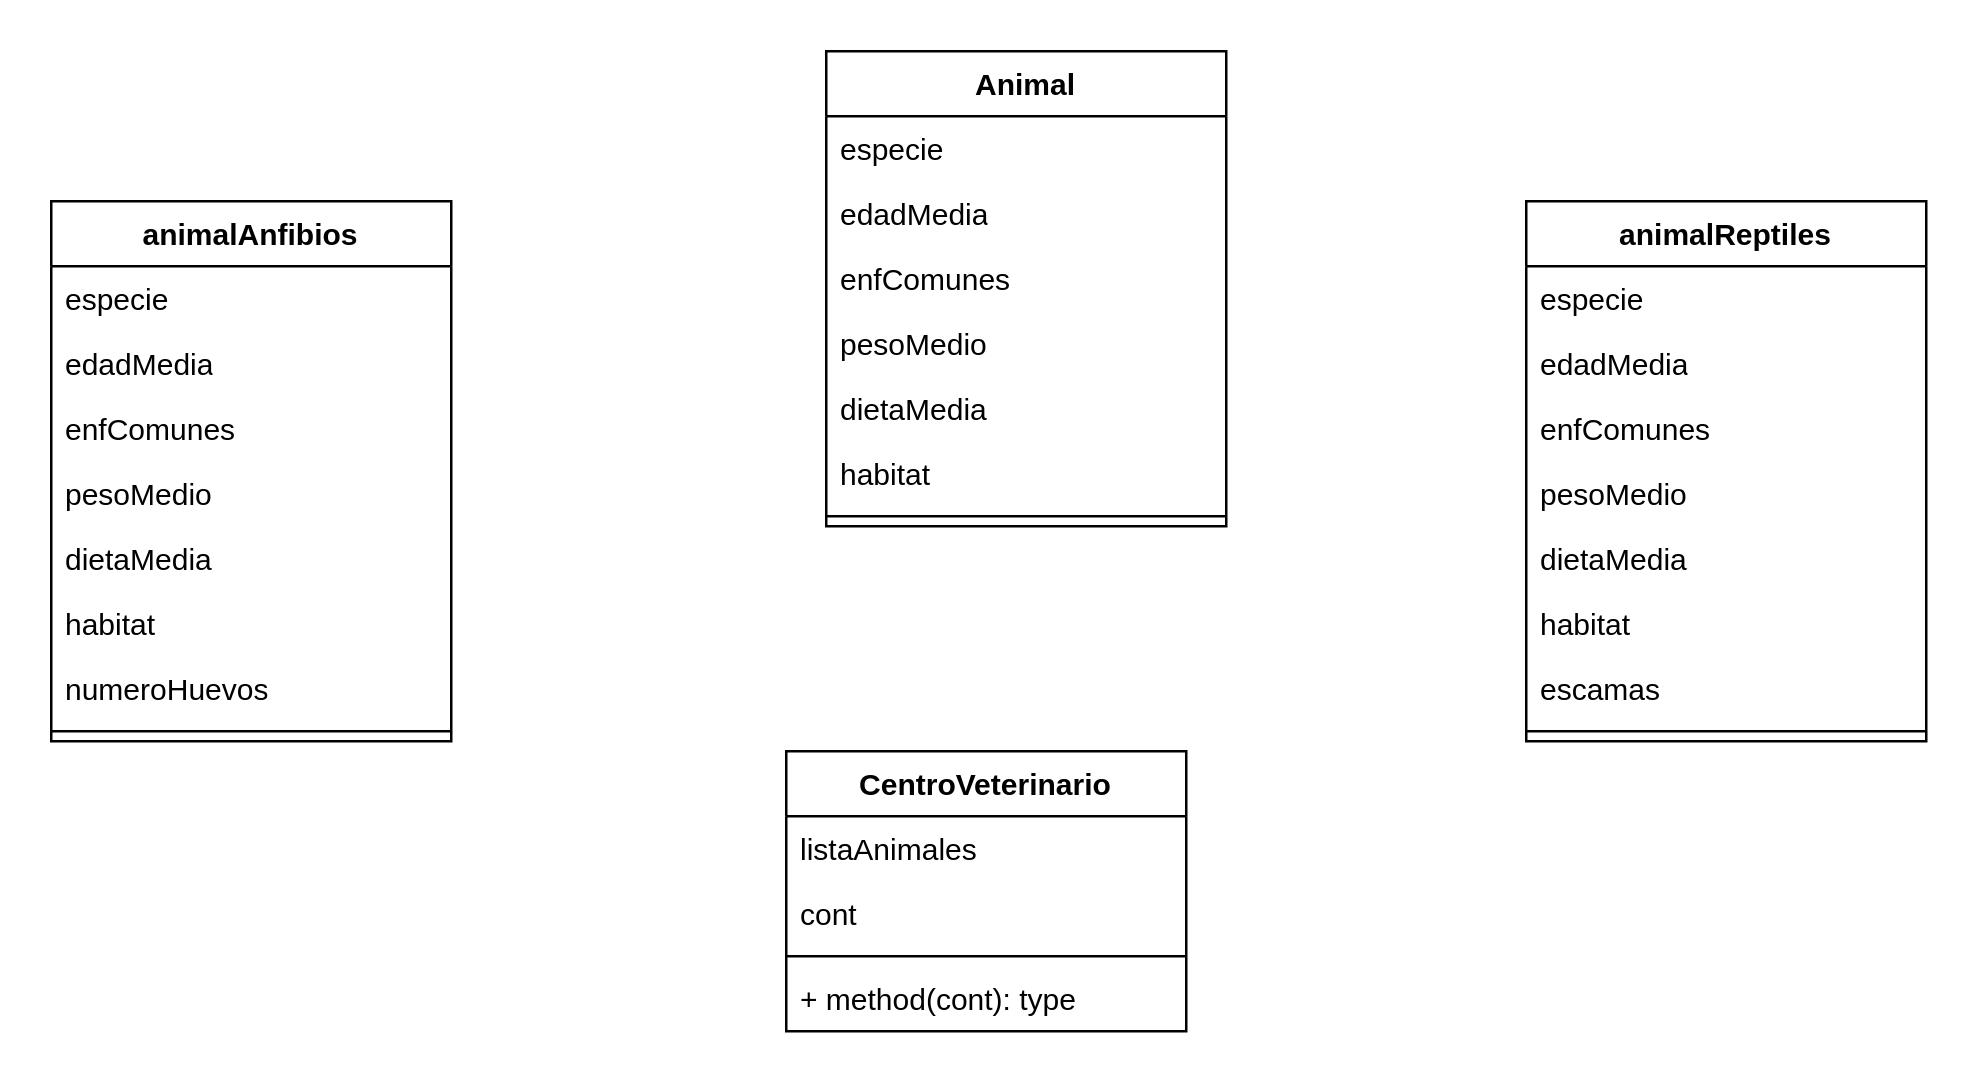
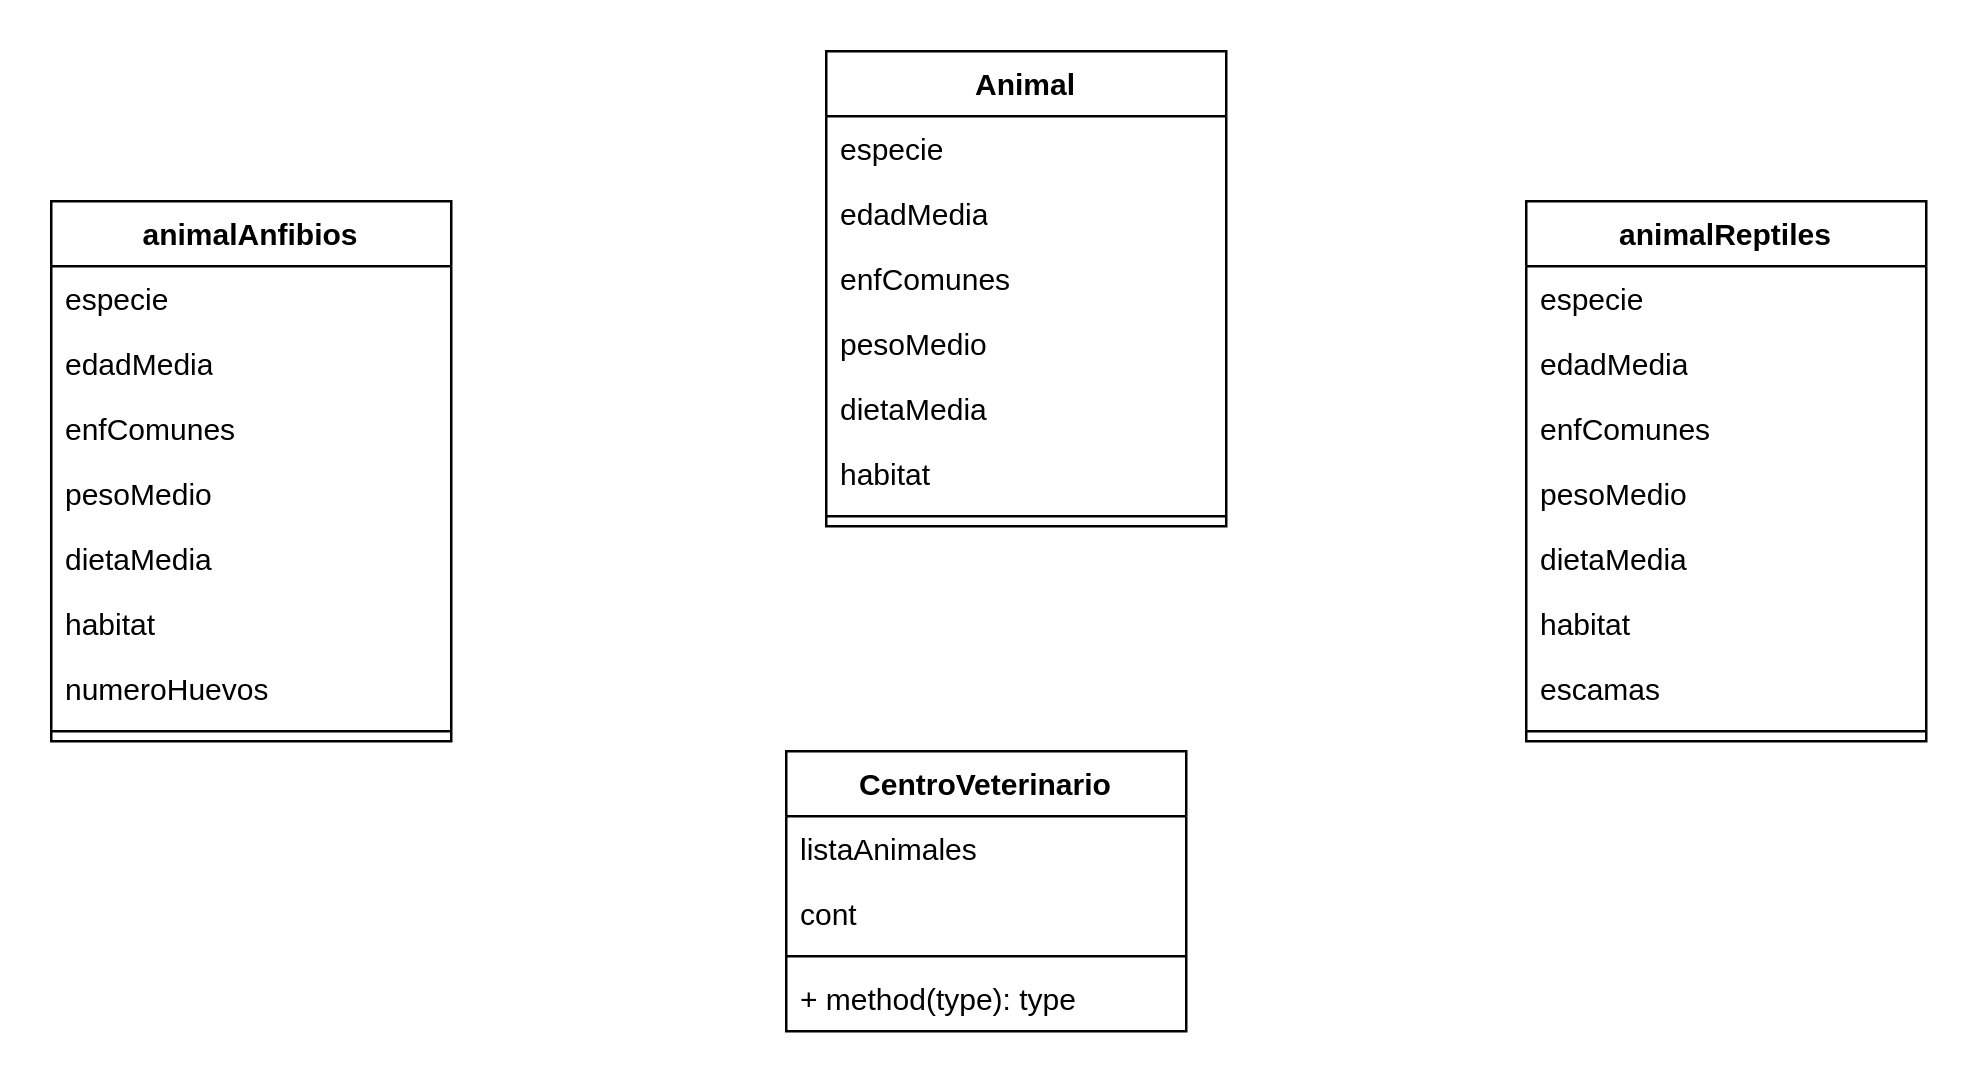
  <mxCell id="0" />
  <mxCell id="1" parent="0" />
  <mxCell id="2" value="Animal" style="swimlane;fontStyle=1;align=center;verticalAlign=top;childLayout=stackLayout;horizontal=1;startSize=26;horizontalStack=0;resizeParent=1;resizeParentMax=0;resizeLast=0;collapsible=1;marginBottom=0;whiteSpace=wrap;html=1;" vertex="1" parent="1"><mxGeometry x="330" y="20" width="160" height="190" as="geometry" /></mxCell>
  <mxCell id="3" value="especie&lt;div&gt;&lt;br&gt;&lt;/div&gt;" style="text;strokeColor=none;fillColor=none;align=left;verticalAlign=top;spacingLeft=4;spacingRight=4;overflow=hidden;rotatable=0;points=[[0,0.5],[1,0.5]];portConstraint=eastwest;whiteSpace=wrap;html=1;" vertex="1" parent="2"><mxGeometry y="26" width="160" height="26" as="geometry" /></mxCell>
  <mxCell id="4" value="edadMedia" style="text;strokeColor=none;fillColor=none;align=left;verticalAlign=top;spacingLeft=4;spacingRight=4;overflow=hidden;rotatable=0;points=[[0,0.5],[1,0.5]];portConstraint=eastwest;whiteSpace=wrap;html=1;" vertex="1" parent="2"><mxGeometry y="52" width="160" height="26" as="geometry" /></mxCell>
  <mxCell id="5" value="enfComunes" style="text;strokeColor=none;fillColor=none;align=left;verticalAlign=top;spacingLeft=4;spacingRight=4;overflow=hidden;rotatable=0;points=[[0,0.5],[1,0.5]];portConstraint=eastwest;whiteSpace=wrap;html=1;" vertex="1" parent="2"><mxGeometry y="78" width="160" height="26" as="geometry" /></mxCell>
  <mxCell id="6" value="pesoMedio" style="text;strokeColor=none;fillColor=none;align=left;verticalAlign=top;spacingLeft=4;spacingRight=4;overflow=hidden;rotatable=0;points=[[0,0.5],[1,0.5]];portConstraint=eastwest;whiteSpace=wrap;html=1;" vertex="1" parent="2"><mxGeometry y="104" width="160" height="26" as="geometry" /></mxCell>
  <mxCell id="7" value="dietaMedia" style="text;strokeColor=none;fillColor=none;align=left;verticalAlign=top;spacingLeft=4;spacingRight=4;overflow=hidden;rotatable=0;points=[[0,0.5],[1,0.5]];portConstraint=eastwest;whiteSpace=wrap;html=1;" vertex="1" parent="2"><mxGeometry y="130" width="160" height="26" as="geometry" /></mxCell>
  <mxCell id="8" value="habitat" style="text;strokeColor=none;fillColor=none;align=left;verticalAlign=top;spacingLeft=4;spacingRight=4;overflow=hidden;rotatable=0;points=[[0,0.5],[1,0.5]];portConstraint=eastwest;whiteSpace=wrap;html=1;" vertex="1" parent="2"><mxGeometry y="156" width="160" height="26" as="geometry" /></mxCell>
  <mxCell id="9" value="" style="line;strokeWidth=1;fillColor=none;align=left;verticalAlign=middle;spacingTop=-1;spacingLeft=3;spacingRight=3;rotatable=0;labelPosition=right;points=[];portConstraint=eastwest;strokeColor=inherit;" vertex="1" parent="2"><mxGeometry y="182" width="160" height="8" as="geometry" /></mxCell>
  <mxCell id="10" value="animalAnfibios" style="swimlane;fontStyle=1;align=center;verticalAlign=top;childLayout=stackLayout;horizontal=1;startSize=26;horizontalStack=0;resizeParent=1;resizeParentMax=0;resizeLast=0;collapsible=1;marginBottom=0;whiteSpace=wrap;html=1;" vertex="1" parent="1"><mxGeometry x="20" y="80" width="160" height="216" as="geometry" /></mxCell>
  <mxCell id="11" value="especie&lt;div&gt;&lt;br&gt;&lt;/div&gt;" style="text;strokeColor=none;fillColor=none;align=left;verticalAlign=top;spacingLeft=4;spacingRight=4;overflow=hidden;rotatable=0;points=[[0,0.5],[1,0.5]];portConstraint=eastwest;whiteSpace=wrap;html=1;" vertex="1" parent="10"><mxGeometry y="26" width="160" height="26" as="geometry" /></mxCell>
  <mxCell id="12" value="edadMedia" style="text;strokeColor=none;fillColor=none;align=left;verticalAlign=top;spacingLeft=4;spacingRight=4;overflow=hidden;rotatable=0;points=[[0,0.5],[1,0.5]];portConstraint=eastwest;whiteSpace=wrap;html=1;" vertex="1" parent="10"><mxGeometry y="52" width="160" height="26" as="geometry" /></mxCell>
  <mxCell id="13" value="enfComunes" style="text;strokeColor=none;fillColor=none;align=left;verticalAlign=top;spacingLeft=4;spacingRight=4;overflow=hidden;rotatable=0;points=[[0,0.5],[1,0.5]];portConstraint=eastwest;whiteSpace=wrap;html=1;" vertex="1" parent="10"><mxGeometry y="78" width="160" height="26" as="geometry" /></mxCell>
  <mxCell id="14" value="pesoMedio" style="text;strokeColor=none;fillColor=none;align=left;verticalAlign=top;spacingLeft=4;spacingRight=4;overflow=hidden;rotatable=0;points=[[0,0.5],[1,0.5]];portConstraint=eastwest;whiteSpace=wrap;html=1;" vertex="1" parent="10"><mxGeometry y="104" width="160" height="26" as="geometry" /></mxCell>
  <mxCell id="15" value="dietaMedia" style="text;strokeColor=none;fillColor=none;align=left;verticalAlign=top;spacingLeft=4;spacingRight=4;overflow=hidden;rotatable=0;points=[[0,0.5],[1,0.5]];portConstraint=eastwest;whiteSpace=wrap;html=1;" vertex="1" parent="10"><mxGeometry y="130" width="160" height="26" as="geometry" /></mxCell>
  <mxCell id="16" value="habitat" style="text;strokeColor=none;fillColor=none;align=left;verticalAlign=top;spacingLeft=4;spacingRight=4;overflow=hidden;rotatable=0;points=[[0,0.5],[1,0.5]];portConstraint=eastwest;whiteSpace=wrap;html=1;" vertex="1" parent="10"><mxGeometry y="156" width="160" height="26" as="geometry" /></mxCell>
  <mxCell id="17" value="numeroHuevos" style="text;strokeColor=none;fillColor=none;align=left;verticalAlign=top;spacingLeft=4;spacingRight=4;overflow=hidden;rotatable=0;points=[[0,0.5],[1,0.5]];portConstraint=eastwest;whiteSpace=wrap;html=1;" vertex="1" parent="10"><mxGeometry y="182" width="160" height="26" as="geometry" /></mxCell>
  <mxCell id="18" value="" style="line;strokeWidth=1;fillColor=none;align=left;verticalAlign=middle;spacingTop=-1;spacingLeft=3;spacingRight=3;rotatable=0;labelPosition=right;points=[];portConstraint=eastwest;strokeColor=inherit;" vertex="1" parent="10"><mxGeometry y="208" width="160" height="8" as="geometry" /></mxCell>
  <mxCell id="19" value="animalReptiles" style="swimlane;fontStyle=1;align=center;verticalAlign=top;childLayout=stackLayout;horizontal=1;startSize=26;horizontalStack=0;resizeParent=1;resizeParentMax=0;resizeLast=0;collapsible=1;marginBottom=0;whiteSpace=wrap;html=1;" vertex="1" parent="1"><mxGeometry x="610" y="80" width="160" height="216" as="geometry" /></mxCell>
  <mxCell id="20" value="especie&lt;div&gt;&lt;br&gt;&lt;/div&gt;" style="text;strokeColor=none;fillColor=none;align=left;verticalAlign=top;spacingLeft=4;spacingRight=4;overflow=hidden;rotatable=0;points=[[0,0.5],[1,0.5]];portConstraint=eastwest;whiteSpace=wrap;html=1;" vertex="1" parent="19"><mxGeometry y="26" width="160" height="26" as="geometry" /></mxCell>
  <mxCell id="21" value="edadMedia" style="text;strokeColor=none;fillColor=none;align=left;verticalAlign=top;spacingLeft=4;spacingRight=4;overflow=hidden;rotatable=0;points=[[0,0.5],[1,0.5]];portConstraint=eastwest;whiteSpace=wrap;html=1;" vertex="1" parent="19"><mxGeometry y="52" width="160" height="26" as="geometry" /></mxCell>
  <mxCell id="22" value="enfComunes" style="text;strokeColor=none;fillColor=none;align=left;verticalAlign=top;spacingLeft=4;spacingRight=4;overflow=hidden;rotatable=0;points=[[0,0.5],[1,0.5]];portConstraint=eastwest;whiteSpace=wrap;html=1;" vertex="1" parent="19"><mxGeometry y="78" width="160" height="26" as="geometry" /></mxCell>
  <mxCell id="23" value="pesoMedio" style="text;strokeColor=none;fillColor=none;align=left;verticalAlign=top;spacingLeft=4;spacingRight=4;overflow=hidden;rotatable=0;points=[[0,0.5],[1,0.5]];portConstraint=eastwest;whiteSpace=wrap;html=1;" vertex="1" parent="19"><mxGeometry y="104" width="160" height="26" as="geometry" /></mxCell>
  <mxCell id="24" value="dietaMedia" style="text;strokeColor=none;fillColor=none;align=left;verticalAlign=top;spacingLeft=4;spacingRight=4;overflow=hidden;rotatable=0;points=[[0,0.5],[1,0.5]];portConstraint=eastwest;whiteSpace=wrap;html=1;" vertex="1" parent="19"><mxGeometry y="130" width="160" height="26" as="geometry" /></mxCell>
  <mxCell id="25" value="habitat" style="text;strokeColor=none;fillColor=none;align=left;verticalAlign=top;spacingLeft=4;spacingRight=4;overflow=hidden;rotatable=0;points=[[0,0.5],[1,0.5]];portConstraint=eastwest;whiteSpace=wrap;html=1;" vertex="1" parent="19"><mxGeometry y="156" width="160" height="26" as="geometry" /></mxCell>
  <mxCell id="26" value="escamas" style="text;strokeColor=none;fillColor=none;align=left;verticalAlign=top;spacingLeft=4;spacingRight=4;overflow=hidden;rotatable=0;points=[[0,0.5],[1,0.5]];portConstraint=eastwest;whiteSpace=wrap;html=1;" vertex="1" parent="19"><mxGeometry y="182" width="160" height="26" as="geometry" /></mxCell>
  <mxCell id="27" value="" style="line;strokeWidth=1;fillColor=none;align=left;verticalAlign=middle;spacingTop=-1;spacingLeft=3;spacingRight=3;rotatable=0;labelPosition=right;points=[];portConstraint=eastwest;strokeColor=inherit;" vertex="1" parent="19"><mxGeometry y="208" width="160" height="8" as="geometry" /></mxCell>
  <mxCell id="28" value="CentroVeterinario" style="swimlane;fontStyle=1;align=center;verticalAlign=top;childLayout=stackLayout;horizontal=1;startSize=26;horizontalStack=0;resizeParent=1;resizeParentMax=0;resizeLast=0;collapsible=1;marginBottom=0;whiteSpace=wrap;html=1;" vertex="1" parent="1"><mxGeometry x="314" y="300" width="160" height="112" as="geometry" /></mxCell>
  <mxCell id="29" value="listaAnimales" style="text;strokeColor=none;fillColor=none;align=left;verticalAlign=top;spacingLeft=4;spacingRight=4;overflow=hidden;rotatable=0;points=[[0,0.5],[1,0.5]];portConstraint=eastwest;whiteSpace=wrap;html=1;" vertex="1" parent="28"><mxGeometry y="26" width="160" height="26" as="geometry" /></mxCell>
  <mxCell id="30" value="cont" style="text;strokeColor=none;fillColor=none;align=left;verticalAlign=top;spacingLeft=4;spacingRight=4;overflow=hidden;rotatable=0;points=[[0,0.5],[1,0.5]];portConstraint=eastwest;whiteSpace=wrap;html=1;" vertex="1" parent="28"><mxGeometry y="52" width="160" height="26" as="geometry" /></mxCell>
  <mxCell id="31" value="" style="line;strokeWidth=1;fillColor=none;align=left;verticalAlign=middle;spacingTop=-1;spacingLeft=3;spacingRight=3;rotatable=0;labelPosition=right;points=[];portConstraint=eastwest;strokeColor=inherit;" vertex="1" parent="28"><mxGeometry y="78" width="160" height="8" as="geometry" /></mxCell>
- <mxCell id="32" value="+ method(cont): type" style="text;strokeColor=none;fillColor=none;align=left;verticalAlign=top;spacingLeft=4;spacingRight=4;overflow=hidden;rotatable=0;points=[[0,0.5],[1,0.5]];portConstraint=eastwest;whiteSpace=wrap;html=1;" vertex="1" parent="28"><mxGeometry y="86" width="160" height="26" as="geometry" /></mxCell>
+ <mxCell id="32" value="+ method(type): type" style="text;strokeColor=none;fillColor=none;align=left;verticalAlign=top;spacingLeft=4;spacingRight=4;overflow=hidden;rotatable=0;points=[[0,0.5],[1,0.5]];portConstraint=eastwest;whiteSpace=wrap;html=1;" vertex="1" parent="28"><mxGeometry y="86" width="160" height="26" as="geometry" /></mxCell>
